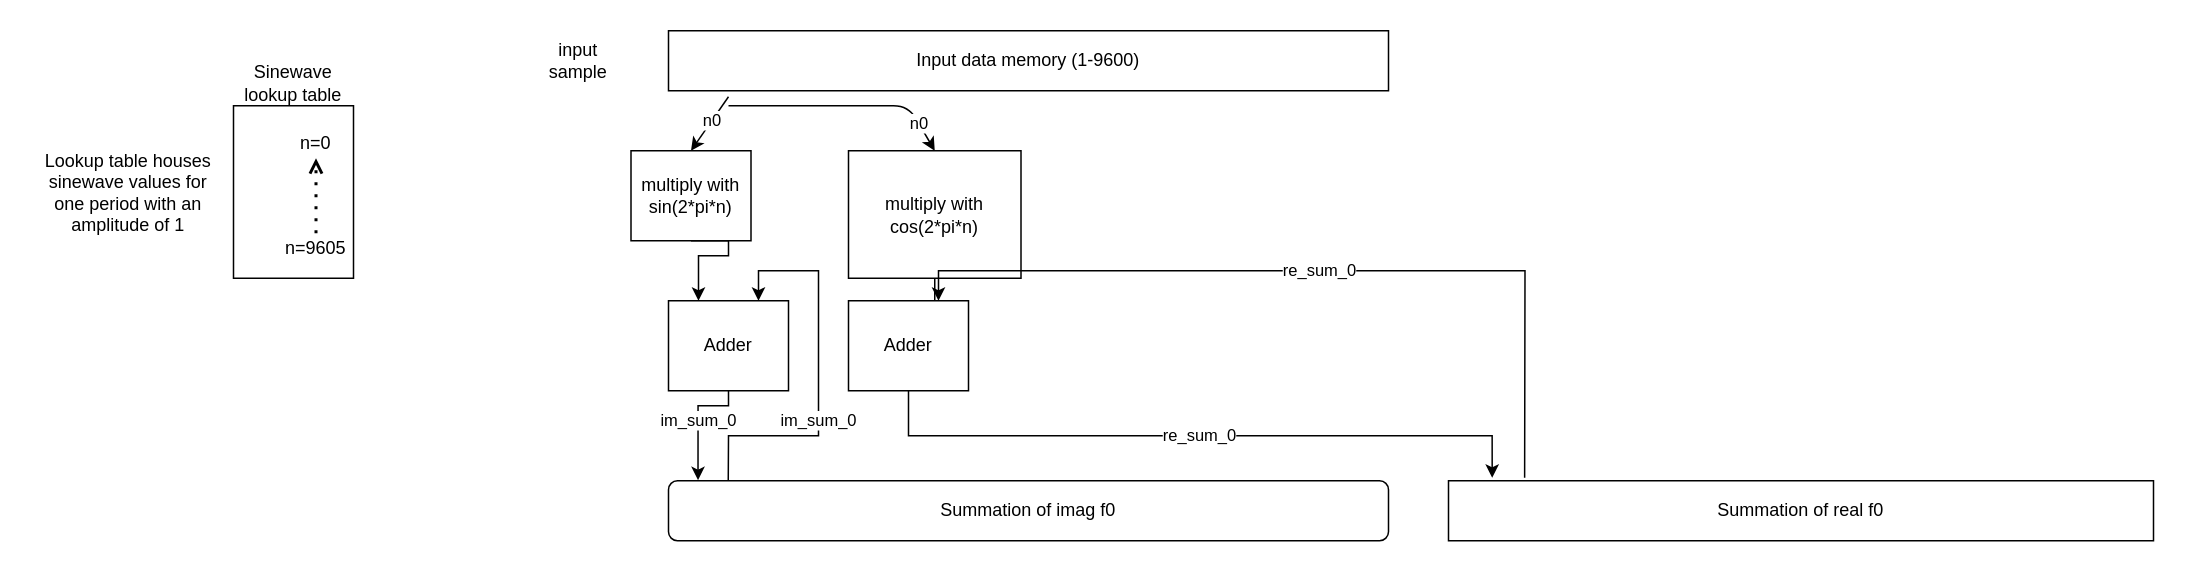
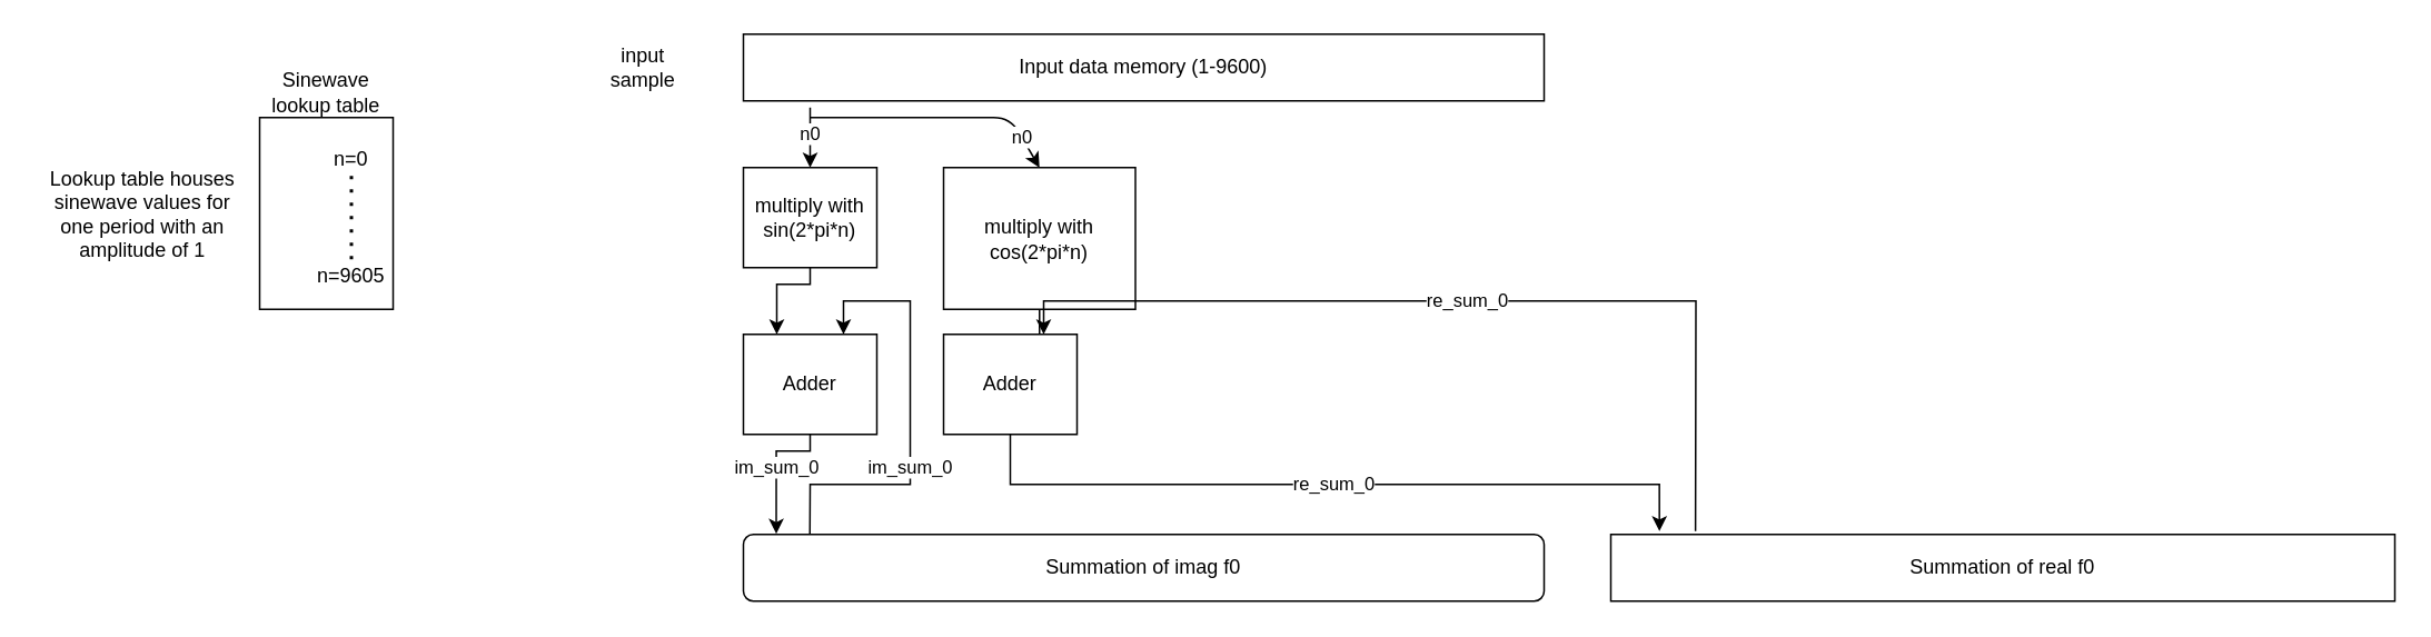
  <mxCell id="0" />
  <mxCell id="1" parent="0" />
  <mxCell id="2" value="Input data memory (1-9600)" style="rounded=0;whiteSpace=wrap;html=1;" vertex="1" parent="1"><mxGeometry x="445" y="20" width="480" height="40" as="geometry" /></mxCell>
  <mxCell id="3" value="Summation of imag f0" style="whiteSpace=wrap;html=1;rounded=1;" vertex="1" parent="1"><mxGeometry x="445" y="320" width="480" height="40" as="geometry" /></mxCell>
  <mxCell id="4" value="Summation of real f0" style="rounded=0;whiteSpace=wrap;html=1;" vertex="1" parent="1"><mxGeometry x="965" y="320" width="470" height="40" as="geometry" /></mxCell>
  <mxCell id="5" value="input sample" style="text;html=1;strokeColor=none;fillColor=none;align=center;verticalAlign=middle;whiteSpace=wrap;rounded=0;" vertex="1" parent="1"><mxGeometry x="365" y="25" width="40" height="30" as="geometry" /></mxCell>
  <mxCell id="6" style="edgeStyle=orthogonalEdgeStyle;rounded=0;orthogonalLoop=1;jettySize=auto;html=1;exitX=0.5;exitY=1;exitDx=0;exitDy=0;" edge="1" parent="1" source="5" target="5"><mxGeometry relative="1" as="geometry" /></mxCell>
  <mxCell id="7" style="edgeStyle=orthogonalEdgeStyle;rounded=0;orthogonalLoop=1;jettySize=auto;html=1;exitX=0.5;exitY=1;exitDx=0;exitDy=0;entryX=0.25;entryY=0;entryDx=0;entryDy=0;" edge="1" parent="1" source="8" target="11"><mxGeometry relative="1" as="geometry"><Array as="points"><mxPoint x="485" y="170" /><mxPoint x="465" y="170" /></Array></mxGeometry></mxCell>
- <mxCell id="8" value="multiply with sin(2*pi*n)" style="rounded=0;whiteSpace=wrap;html=1;" vertex="1" parent="1"><mxGeometry x="420" y="100" width="80" height="60" as="geometry" /></mxCell>
+ <mxCell id="8" value="multiply with sin(2*pi*n)" style="rounded=0;whiteSpace=wrap;html=1;" vertex="1" parent="1"><mxGeometry x="445" y="100" width="80" height="60" as="geometry" /></mxCell>
  <mxCell id="9" value="n0" style="endArrow=classic;html=1;entryX=0.5;entryY=0;entryDx=0;entryDy=0;" edge="1" parent="1" target="8"><mxGeometry x="-0.111" width="50" height="50" relative="1" as="geometry"><mxPoint x="485" y="64" as="sourcePoint" /><mxPoint x="365" y="90" as="targetPoint" /><mxPoint as="offset" /></mxGeometry></mxCell>
  <mxCell id="10" value="im_sum_0" style="edgeStyle=orthogonalEdgeStyle;rounded=0;orthogonalLoop=1;jettySize=auto;html=1;exitX=0.5;exitY=1;exitDx=0;exitDy=0;entryX=0.041;entryY=-0.01;entryDx=0;entryDy=0;entryPerimeter=0;" edge="1" parent="1" source="11" target="3"><mxGeometry relative="1" as="geometry"><Array as="points"><mxPoint x="485" y="270" /><mxPoint x="465" y="270" /></Array></mxGeometry></mxCell>
  <mxCell id="11" value="Adder" style="rounded=0;whiteSpace=wrap;html=1;" vertex="1" parent="1"><mxGeometry x="445" y="200" width="80" height="60" as="geometry" /></mxCell>
  <mxCell id="12" value="im_sum_0" style="endArrow=classic;html=1;exitX=0.083;exitY=-0.01;exitDx=0;exitDy=0;exitPerimeter=0;entryX=0.75;entryY=0;entryDx=0;entryDy=0;rounded=0;" edge="1" parent="1" source="3" target="11"><mxGeometry x="-0.233" width="50" height="50" relative="1" as="geometry"><mxPoint x="495" y="310" as="sourcePoint" /><mxPoint x="545" y="260" as="targetPoint" /><Array as="points"><mxPoint x="485" y="290" /><mxPoint x="545" y="290" /><mxPoint x="545" y="180" /><mxPoint x="505" y="180" /></Array><mxPoint as="offset" /></mxGeometry></mxCell>
  <mxCell id="13" style="edgeStyle=orthogonalEdgeStyle;rounded=0;orthogonalLoop=1;jettySize=auto;html=1;exitX=0.5;exitY=1;exitDx=0;exitDy=0;entryX=0.25;entryY=0;entryDx=0;entryDy=0;strokeColor=#000000;" edge="1" parent="1" source="14" target="17"><mxGeometry relative="1" as="geometry" /></mxCell>
  <mxCell id="14" value="multiply with cos(2*pi*n)" style="rounded=0;whiteSpace=wrap;html=1;" vertex="1" parent="1"><mxGeometry x="565" y="100" width="115" height="85" as="geometry" /></mxCell>
  <mxCell id="15" value="n0" style="endArrow=classic;html=1;strokeColor=#000000;entryX=0.5;entryY=0;entryDx=0;entryDy=0;" edge="1" parent="1" target="14"><mxGeometry x="0.733" width="50" height="50" relative="1" as="geometry"><mxPoint x="485" y="70" as="sourcePoint" /><mxPoint x="585" y="90" as="targetPoint" /><Array as="points"><mxPoint x="605" y="70" /></Array><mxPoint as="offset" /></mxGeometry></mxCell>
  <mxCell id="16" value="re_sum_0" style="edgeStyle=orthogonalEdgeStyle;rounded=0;orthogonalLoop=1;jettySize=auto;html=1;exitX=0.5;exitY=1;exitDx=0;exitDy=0;entryX=0.062;entryY=-0.05;entryDx=0;entryDy=0;entryPerimeter=0;strokeColor=#000000;" edge="1" parent="1" source="17" target="4"><mxGeometry relative="1" as="geometry" /></mxCell>
  <mxCell id="17" value="Adder" style="rounded=0;whiteSpace=wrap;html=1;" vertex="1" parent="1"><mxGeometry x="565" y="200" width="80" height="60" as="geometry" /></mxCell>
  <mxCell id="18" value="re_sum_0" style="endArrow=classic;html=1;strokeColor=#000000;entryX=0.75;entryY=0;entryDx=0;entryDy=0;exitX=0.108;exitY=-0.05;exitDx=0;exitDy=0;exitPerimeter=0;rounded=0;" edge="1" parent="1" source="4" target="17"><mxGeometry width="50" height="50" relative="1" as="geometry"><mxPoint x="995" y="320" as="sourcePoint" /><mxPoint x="1045" y="270" as="targetPoint" /><Array as="points"><mxPoint x="1016" y="180" /><mxPoint x="625" y="180" /></Array></mxGeometry></mxCell>
  <mxCell id="19" value="" style="rounded=0;whiteSpace=wrap;html=1;" vertex="1" parent="1"><mxGeometry x="155" y="70" width="80" height="115" as="geometry" /></mxCell>
  <mxCell id="20" value="Sinewave lookup table" style="text;html=1;strokeColor=none;fillColor=none;align=center;verticalAlign=middle;whiteSpace=wrap;rounded=0;" vertex="1" parent="1"><mxGeometry x="150" y="40" width="90" height="30" as="geometry" /></mxCell>
  <mxCell id="21" value="n=0" style="text;html=1;strokeColor=none;fillColor=none;align=center;verticalAlign=middle;whiteSpace=wrap;rounded=0;" vertex="1" parent="1"><mxGeometry x="185" y="85" width="50" height="20" as="geometry" /></mxCell>
  <mxCell id="22" value="n=9605" style="text;html=1;strokeColor=none;fillColor=none;align=center;verticalAlign=middle;whiteSpace=wrap;rounded=0;" vertex="1" parent="1"><mxGeometry x="185" y="155" width="50" height="20" as="geometry" /></mxCell>
- <mxCell id="23" value="" style="endArrow=open;dashed=1;html=1;dashPattern=1 3;strokeWidth=2;entryX=0.5;entryY=1;entryDx=0;entryDy=0;exitX=0.5;exitY=0;exitDx=0;exitDy=0;" edge="1" parent="1" source="22" target="21"><mxGeometry width="50" height="50" relative="1" as="geometry"><mxPoint x="215" y="155" as="sourcePoint" /><mxPoint x="265" y="105" as="targetPoint" /></mxGeometry></mxCell>
+ <mxCell id="23" value="" style="endArrow=none;dashed=1;html=1;dashPattern=1 3;strokeWidth=2;entryX=0.5;entryY=1;entryDx=0;entryDy=0;exitX=0.5;exitY=0;exitDx=0;exitDy=0;" edge="1" parent="1" source="22" target="21"><mxGeometry width="50" height="50" relative="1" as="geometry"><mxPoint x="215" y="155" as="sourcePoint" /><mxPoint x="265" y="105" as="targetPoint" /></mxGeometry></mxCell>
  <mxCell id="24" value="Lookup table houses sinewave values for one period with an amplitude of 1" style="text;html=1;strokeColor=none;fillColor=none;align=center;verticalAlign=middle;whiteSpace=wrap;rounded=0;" vertex="1" parent="1"><mxGeometry x="20" y="92.5" width="130" height="70" as="geometry" /></mxCell>
